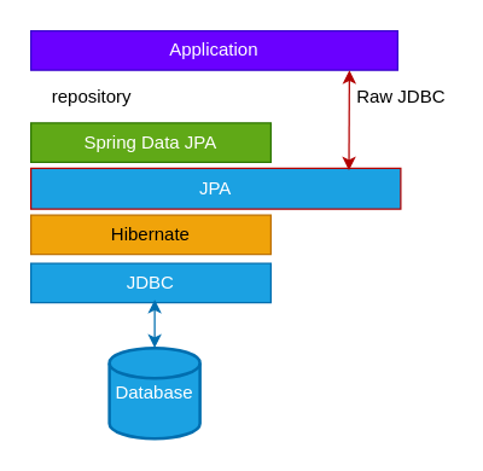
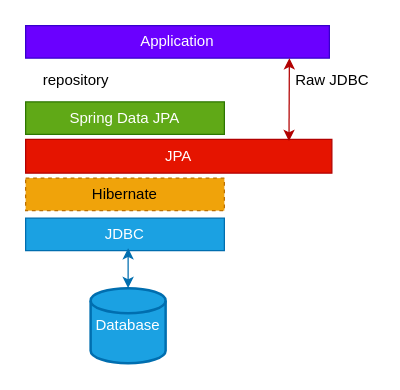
  <mxCell id="0" />
  <mxCell id="1" parent="0" />
  <mxCell id="2" value="Spring Data JPA" style="rounded=0;whiteSpace=wrap;html=1;fillColor=#60a917;fontColor=#ffffff;strokeColor=#2D7600;" vertex="1" parent="1"><mxGeometry x="20" y="81" width="159" height="26" as="geometry" /></mxCell>
  <mxCell id="3" value="Application" style="rounded=0;whiteSpace=wrap;html=1;fillColor=#6a00ff;strokeColor=#3700CC;fontColor=#ffffff;" vertex="1" parent="1"><mxGeometry x="20" y="20" width="243" height="26" as="geometry" /></mxCell>
- <mxCell id="4" value="JPA" style="rounded=0;whiteSpace=wrap;html=1;fillColor=#1ba1e2;fontColor=#ffffff;strokeColor=#B20000;" vertex="1" parent="1"><mxGeometry x="20" y="111" width="245" height="27" as="geometry" /></mxCell>
- <mxCell id="5" value="Hibernate" style="rounded=0;whiteSpace=wrap;html=1;fillColor=#f0a30a;fontColor=#000000;strokeColor=#BD7000;" vertex="1" parent="1"><mxGeometry x="20" y="142" width="159" height="26" as="geometry" /></mxCell>
+ <mxCell id="4" value="JPA" style="rounded=0;whiteSpace=wrap;html=1;fillColor=#e51400;fontColor=#ffffff;strokeColor=#B20000;" vertex="1" parent="1"><mxGeometry x="20" y="111" width="245" height="27" as="geometry" /></mxCell>
+ <mxCell id="5" value="Hibernate" style="rounded=0;whiteSpace=wrap;html=1;fillColor=#f0a30a;fontColor=#000000;strokeColor=#BD7000;dashed=1;" vertex="1" parent="1"><mxGeometry x="20" y="142" width="159" height="26" as="geometry" /></mxCell>
  <mxCell id="6" value="JDBC" style="rounded=0;whiteSpace=wrap;html=1;fillColor=#1ba1e2;fontColor=#ffffff;strokeColor=#006EAF;" vertex="1" parent="1"><mxGeometry x="20" y="174" width="159" height="26" as="geometry" /></mxCell>
  <mxCell id="7" value="Database" style="strokeWidth=2;html=1;shape=mxgraph.flowchart.database;whiteSpace=wrap;fillColor=#1ba1e2;fontColor=#ffffff;strokeColor=#006EAF;" vertex="1" parent="1"><mxGeometry x="72" y="230" width="60" height="60" as="geometry" /></mxCell>
  <mxCell id="8" value="" style="endArrow=classic;startArrow=classic;html=1;rounded=0;fillColor=#1ba1e2;strokeColor=#006EAF;" edge="1" parent="1"><mxGeometry width="50" height="50" relative="1" as="geometry"><mxPoint x="102" y="230" as="sourcePoint" /><mxPoint x="102" y="198" as="targetPoint" /></mxGeometry></mxCell>
  <mxCell id="9" value="" style="endArrow=classic;startArrow=classic;html=1;rounded=0;exitX=0.86;exitY=0.049;exitDx=0;exitDy=0;exitPerimeter=0;fillColor=#e51400;strokeColor=#B20000;" edge="1" parent="1" source="4"><mxGeometry width="50" height="50" relative="1" as="geometry"><mxPoint x="179" y="96" as="sourcePoint" /><mxPoint x="231" y="46" as="targetPoint" /></mxGeometry></mxCell>
  <mxCell id="10" value="repository" style="text;html=1;align=center;verticalAlign=middle;resizable=0;points=[];autosize=1;strokeColor=none;fillColor=none;" vertex="1" parent="1"><mxGeometry x="24" y="51" width="71" height="26" as="geometry" /></mxCell>
  <mxCell id="11" value="Raw JDBC" style="text;html=1;align=center;verticalAlign=middle;resizable=0;points=[];autosize=1;strokeColor=none;fillColor=none;" vertex="1" parent="1"><mxGeometry x="232" y="51" width="66" height="26" as="geometry" /></mxCell>
